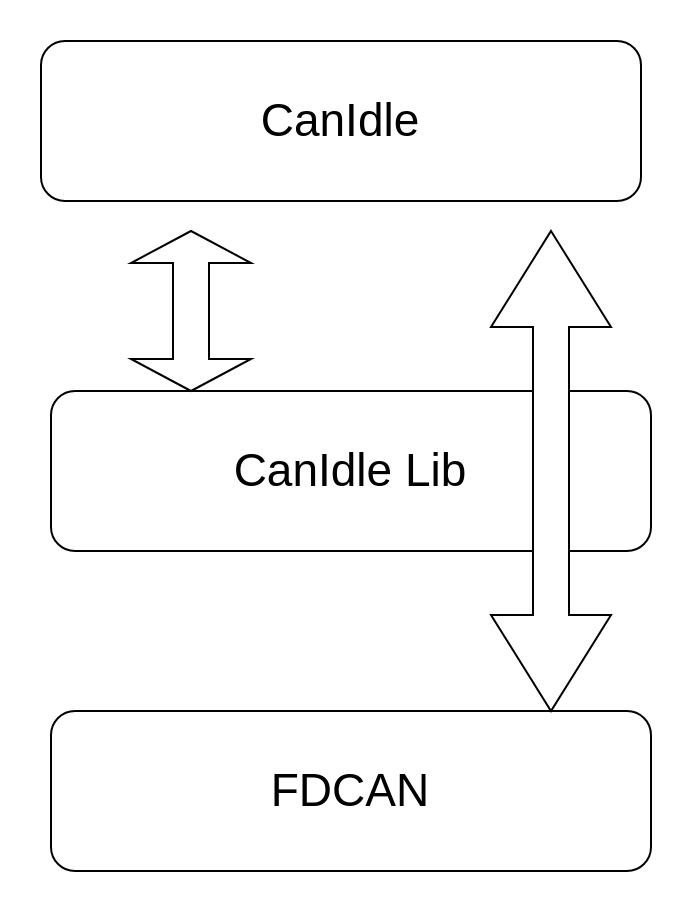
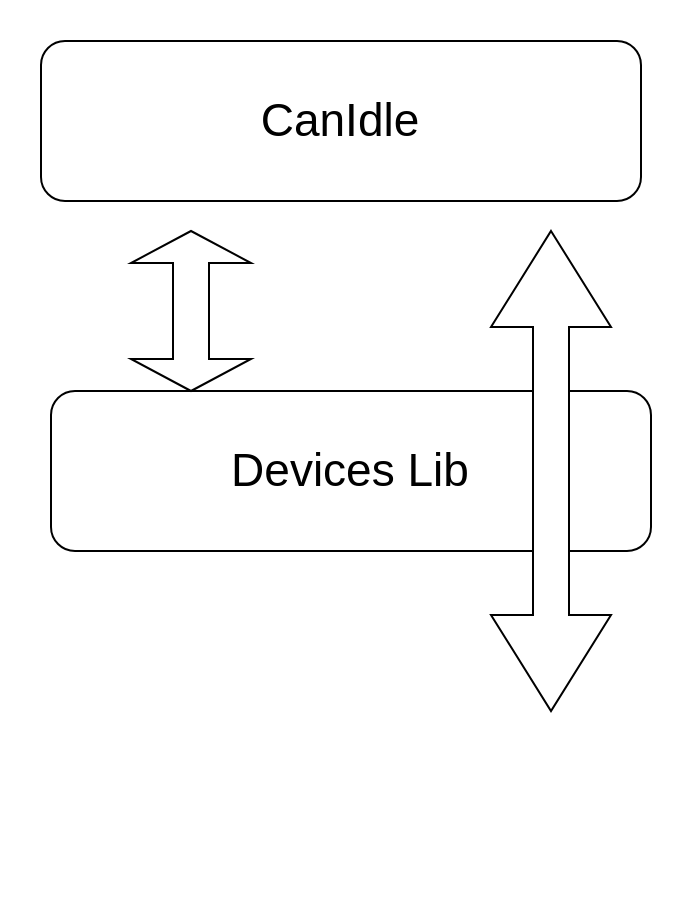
  <mxCell id="0" />
  <mxCell id="1" parent="0" />
  <mxCell id="2" value="&lt;font style=&quot;font-size: 23px;&quot;&gt;CanIdle&lt;/font&gt;" style="rounded=1;whiteSpace=wrap;html=1;" vertex="1" parent="1"><mxGeometry x="20" y="20" width="300" height="80" as="geometry" /></mxCell>
- <mxCell id="3" value="&lt;span style=&quot;font-size: 23px;&quot;&gt;CanIdle Lib&lt;/span&gt;" style="rounded=1;whiteSpace=wrap;html=1;" vertex="1" parent="1"><mxGeometry x="25" y="195" width="300" height="80" as="geometry" /></mxCell>
+ <mxCell id="3" value="&lt;span style=&quot;font-size: 23px;&quot;&gt;Devices Lib&lt;/span&gt;" style="rounded=1;whiteSpace=wrap;html=1;" vertex="1" parent="1"><mxGeometry x="25" y="195" width="300" height="80" as="geometry" /></mxCell>
  <mxCell id="4" value="" style="shape=doubleArrow;direction=south;whiteSpace=wrap;html=1;fontSize=23;" vertex="1" parent="1"><mxGeometry x="65" y="115" width="60" height="80" as="geometry" /></mxCell>
- <mxCell id="5" value="&lt;span style=&quot;font-size: 23px;&quot;&gt;FDCAN&lt;/span&gt;" style="rounded=1;whiteSpace=wrap;html=1;" vertex="1" parent="1"><mxGeometry x="25" y="355" width="300" height="80" as="geometry" /></mxCell>
  <mxCell id="6" value="" style="shape=doubleArrow;direction=south;whiteSpace=wrap;html=1;fontSize=23;" vertex="1" parent="1"><mxGeometry x="245" y="115" width="60" height="240" as="geometry" /></mxCell>
